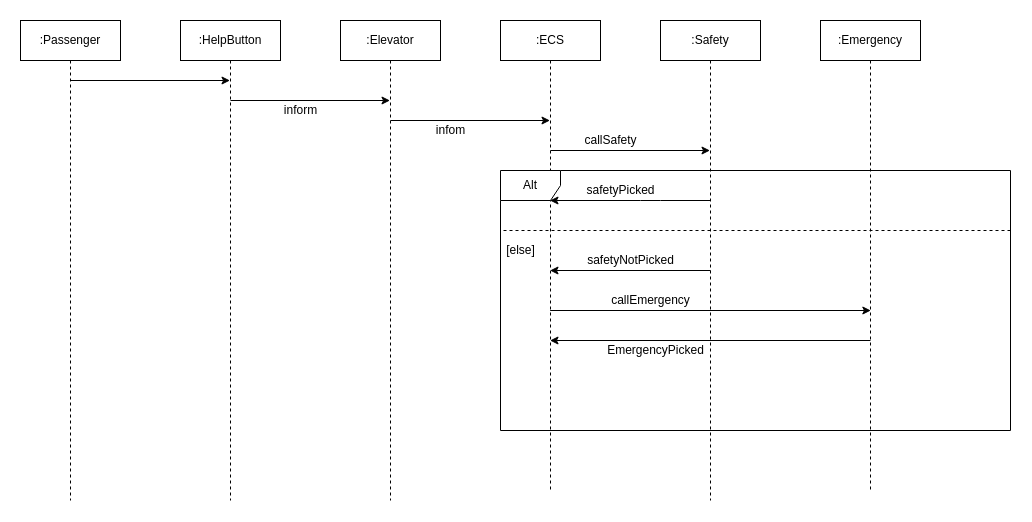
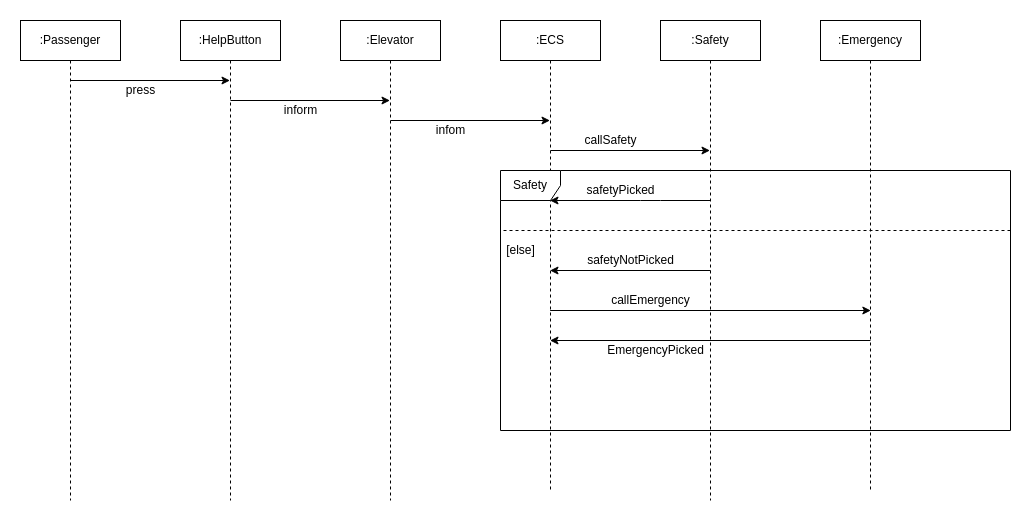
  <mxCell id="0" />
  <mxCell id="1" parent="0" />
  <mxCell id="2" value=":Passenger" style="shape=umlLifeline;perimeter=lifelinePerimeter;whiteSpace=wrap;html=1;container=1;collapsible=0;recursiveResize=0;outlineConnect=0;" vertex="1" parent="1"><mxGeometry x="20" y="20" width="100" height="480" as="geometry" /></mxCell>
  <mxCell id="3" value=":Emergency" style="shape=umlLifeline;perimeter=lifelinePerimeter;whiteSpace=wrap;html=1;container=1;collapsible=0;recursiveResize=0;outlineConnect=0;" vertex="1" parent="1"><mxGeometry x="820" y="20" width="100" height="470" as="geometry" /></mxCell>
  <mxCell id="4" value=":ECS" style="shape=umlLifeline;perimeter=lifelinePerimeter;whiteSpace=wrap;html=1;container=1;collapsible=0;recursiveResize=0;outlineConnect=0;" vertex="1" parent="1"><mxGeometry x="500" y="20" width="100" height="470" as="geometry" /></mxCell>
  <mxCell id="5" value=":Elevator" style="shape=umlLifeline;perimeter=lifelinePerimeter;whiteSpace=wrap;html=1;container=1;collapsible=0;recursiveResize=0;outlineConnect=0;" vertex="1" parent="1"><mxGeometry x="340" y="20" width="100" height="480" as="geometry" /></mxCell>
  <mxCell id="6" value=":HelpButton" style="shape=umlLifeline;perimeter=lifelinePerimeter;whiteSpace=wrap;html=1;container=1;collapsible=0;recursiveResize=0;outlineConnect=0;" vertex="1" parent="1"><mxGeometry x="180" y="20" width="100" height="480" as="geometry" /></mxCell>
  <mxCell id="7" value=":Safety" style="shape=umlLifeline;perimeter=lifelinePerimeter;whiteSpace=wrap;html=1;container=1;collapsible=0;recursiveResize=0;outlineConnect=0;" vertex="1" parent="1"><mxGeometry x="660" y="20" width="100" height="480" as="geometry" /></mxCell>
  <mxCell id="8" value="" style="endArrow=classic;html=1;" edge="1" parent="1" target="6"><mxGeometry width="50" height="50" relative="1" as="geometry"><mxPoint x="70" y="80" as="sourcePoint" /><mxPoint x="120" y="30" as="targetPoint" /></mxGeometry></mxCell>
  <mxCell id="9" value="" style="endArrow=classic;html=1;" edge="1" parent="1"><mxGeometry width="50" height="50" relative="1" as="geometry"><mxPoint x="230" y="100" as="sourcePoint" /><mxPoint x="389.5" y="100" as="targetPoint" /></mxGeometry></mxCell>
  <mxCell id="10" value="" style="endArrow=classic;html=1;" edge="1" parent="1"><mxGeometry width="50" height="50" relative="1" as="geometry"><mxPoint x="390" y="120" as="sourcePoint" /><mxPoint x="549.5" y="120" as="targetPoint" /></mxGeometry></mxCell>
  <mxCell id="11" value="" style="endArrow=classic;html=1;" edge="1" parent="1"><mxGeometry width="50" height="50" relative="1" as="geometry"><mxPoint x="550" y="150" as="sourcePoint" /><mxPoint x="709.5" y="150" as="targetPoint" /></mxGeometry></mxCell>
  <mxCell id="12" value="" style="endArrow=classic;html=1;" edge="1" parent="1" source="7" target="4"><mxGeometry width="50" height="50" relative="1" as="geometry"><mxPoint x="650" y="220" as="sourcePoint" /><mxPoint x="760" y="130" as="targetPoint" /><Array as="points"><mxPoint x="650" y="200" /></Array></mxGeometry></mxCell>
  <mxCell id="13" value="" style="endArrow=classic;html=1;" edge="1" parent="1" target="4"><mxGeometry width="50" height="50" relative="1" as="geometry"><mxPoint x="870" y="340" as="sourcePoint" /><mxPoint x="920" y="290" as="targetPoint" /></mxGeometry></mxCell>
  <mxCell id="14" value="" style="endArrow=classic;html=1;" edge="1" parent="1" target="4"><mxGeometry width="50" height="50" relative="1" as="geometry"><mxPoint x="710" y="270" as="sourcePoint" /><mxPoint x="760" y="220" as="targetPoint" /></mxGeometry></mxCell>
  <mxCell id="15" value="" style="endArrow=classic;html=1;" edge="1" parent="1"><mxGeometry width="50" height="50" relative="1" as="geometry"><mxPoint x="549.664" y="310" as="sourcePoint" /><mxPoint x="870.34" y="310" as="targetPoint" /></mxGeometry></mxCell>
+ <mxCell id="16" value="press" style="text;html=1;align=center;verticalAlign=middle;resizable=0;points=[];autosize=1;" vertex="1" parent="1"><mxGeometry x="120" y="80" width="40" height="20" as="geometry" /></mxCell>
  <mxCell id="17" value="inform" style="text;html=1;align=center;verticalAlign=middle;resizable=0;points=[];autosize=1;" vertex="1" parent="1"><mxGeometry x="275" y="100" width="50" height="20" as="geometry" /></mxCell>
  <mxCell id="18" value="infom" style="text;html=1;align=center;verticalAlign=middle;resizable=0;points=[];autosize=1;" vertex="1" parent="1"><mxGeometry x="430" y="120" width="40" height="20" as="geometry" /></mxCell>
  <mxCell id="19" value="callSafety" style="text;html=1;align=center;verticalAlign=middle;resizable=0;points=[];autosize=1;" vertex="1" parent="1"><mxGeometry x="575" y="130" width="70" height="20" as="geometry" /></mxCell>
  <mxCell id="20" value="safetyPicked" style="text;html=1;align=center;verticalAlign=middle;resizable=0;points=[];autosize=1;" vertex="1" parent="1"><mxGeometry x="580" y="180" width="80" height="20" as="geometry" /></mxCell>
  <mxCell id="21" value="safetyNotPicked" style="text;html=1;align=center;verticalAlign=middle;resizable=0;points=[];autosize=1;" vertex="1" parent="1"><mxGeometry x="580" y="250" width="100" height="20" as="geometry" /></mxCell>
  <mxCell id="22" value="callEmergency" style="text;html=1;align=center;verticalAlign=middle;resizable=0;points=[];autosize=1;" vertex="1" parent="1"><mxGeometry x="605" y="290" width="90" height="20" as="geometry" /></mxCell>
  <mxCell id="23" value="EmergencyPicked" style="text;html=1;align=center;verticalAlign=middle;resizable=0;points=[];autosize=1;" vertex="1" parent="1"><mxGeometry x="600" y="340" width="110" height="20" as="geometry" /></mxCell>
- <mxCell id="24" value="Alt" style="shape=umlFrame;whiteSpace=wrap;html=1;" vertex="1" parent="1"><mxGeometry x="500" y="170" width="510" height="260" as="geometry" /></mxCell>
+ <mxCell id="24" value="Safety" style="shape=umlFrame;whiteSpace=wrap;html=1;" vertex="1" parent="1"><mxGeometry x="500" y="170" width="510" height="260" as="geometry" /></mxCell>
  <mxCell id="25" value="" style="endArrow=none;dashed=1;html=1;" edge="1" parent="1"><mxGeometry width="50" height="50" relative="1" as="geometry"><mxPoint x="1010" y="230" as="sourcePoint" /><mxPoint x="500" y="230" as="targetPoint" /></mxGeometry></mxCell>
  <mxCell id="26" value="[else]" style="text;html=1;align=center;verticalAlign=middle;resizable=0;points=[];autosize=1;" vertex="1" parent="1"><mxGeometry x="500" y="240" width="40" height="20" as="geometry" /></mxCell>
